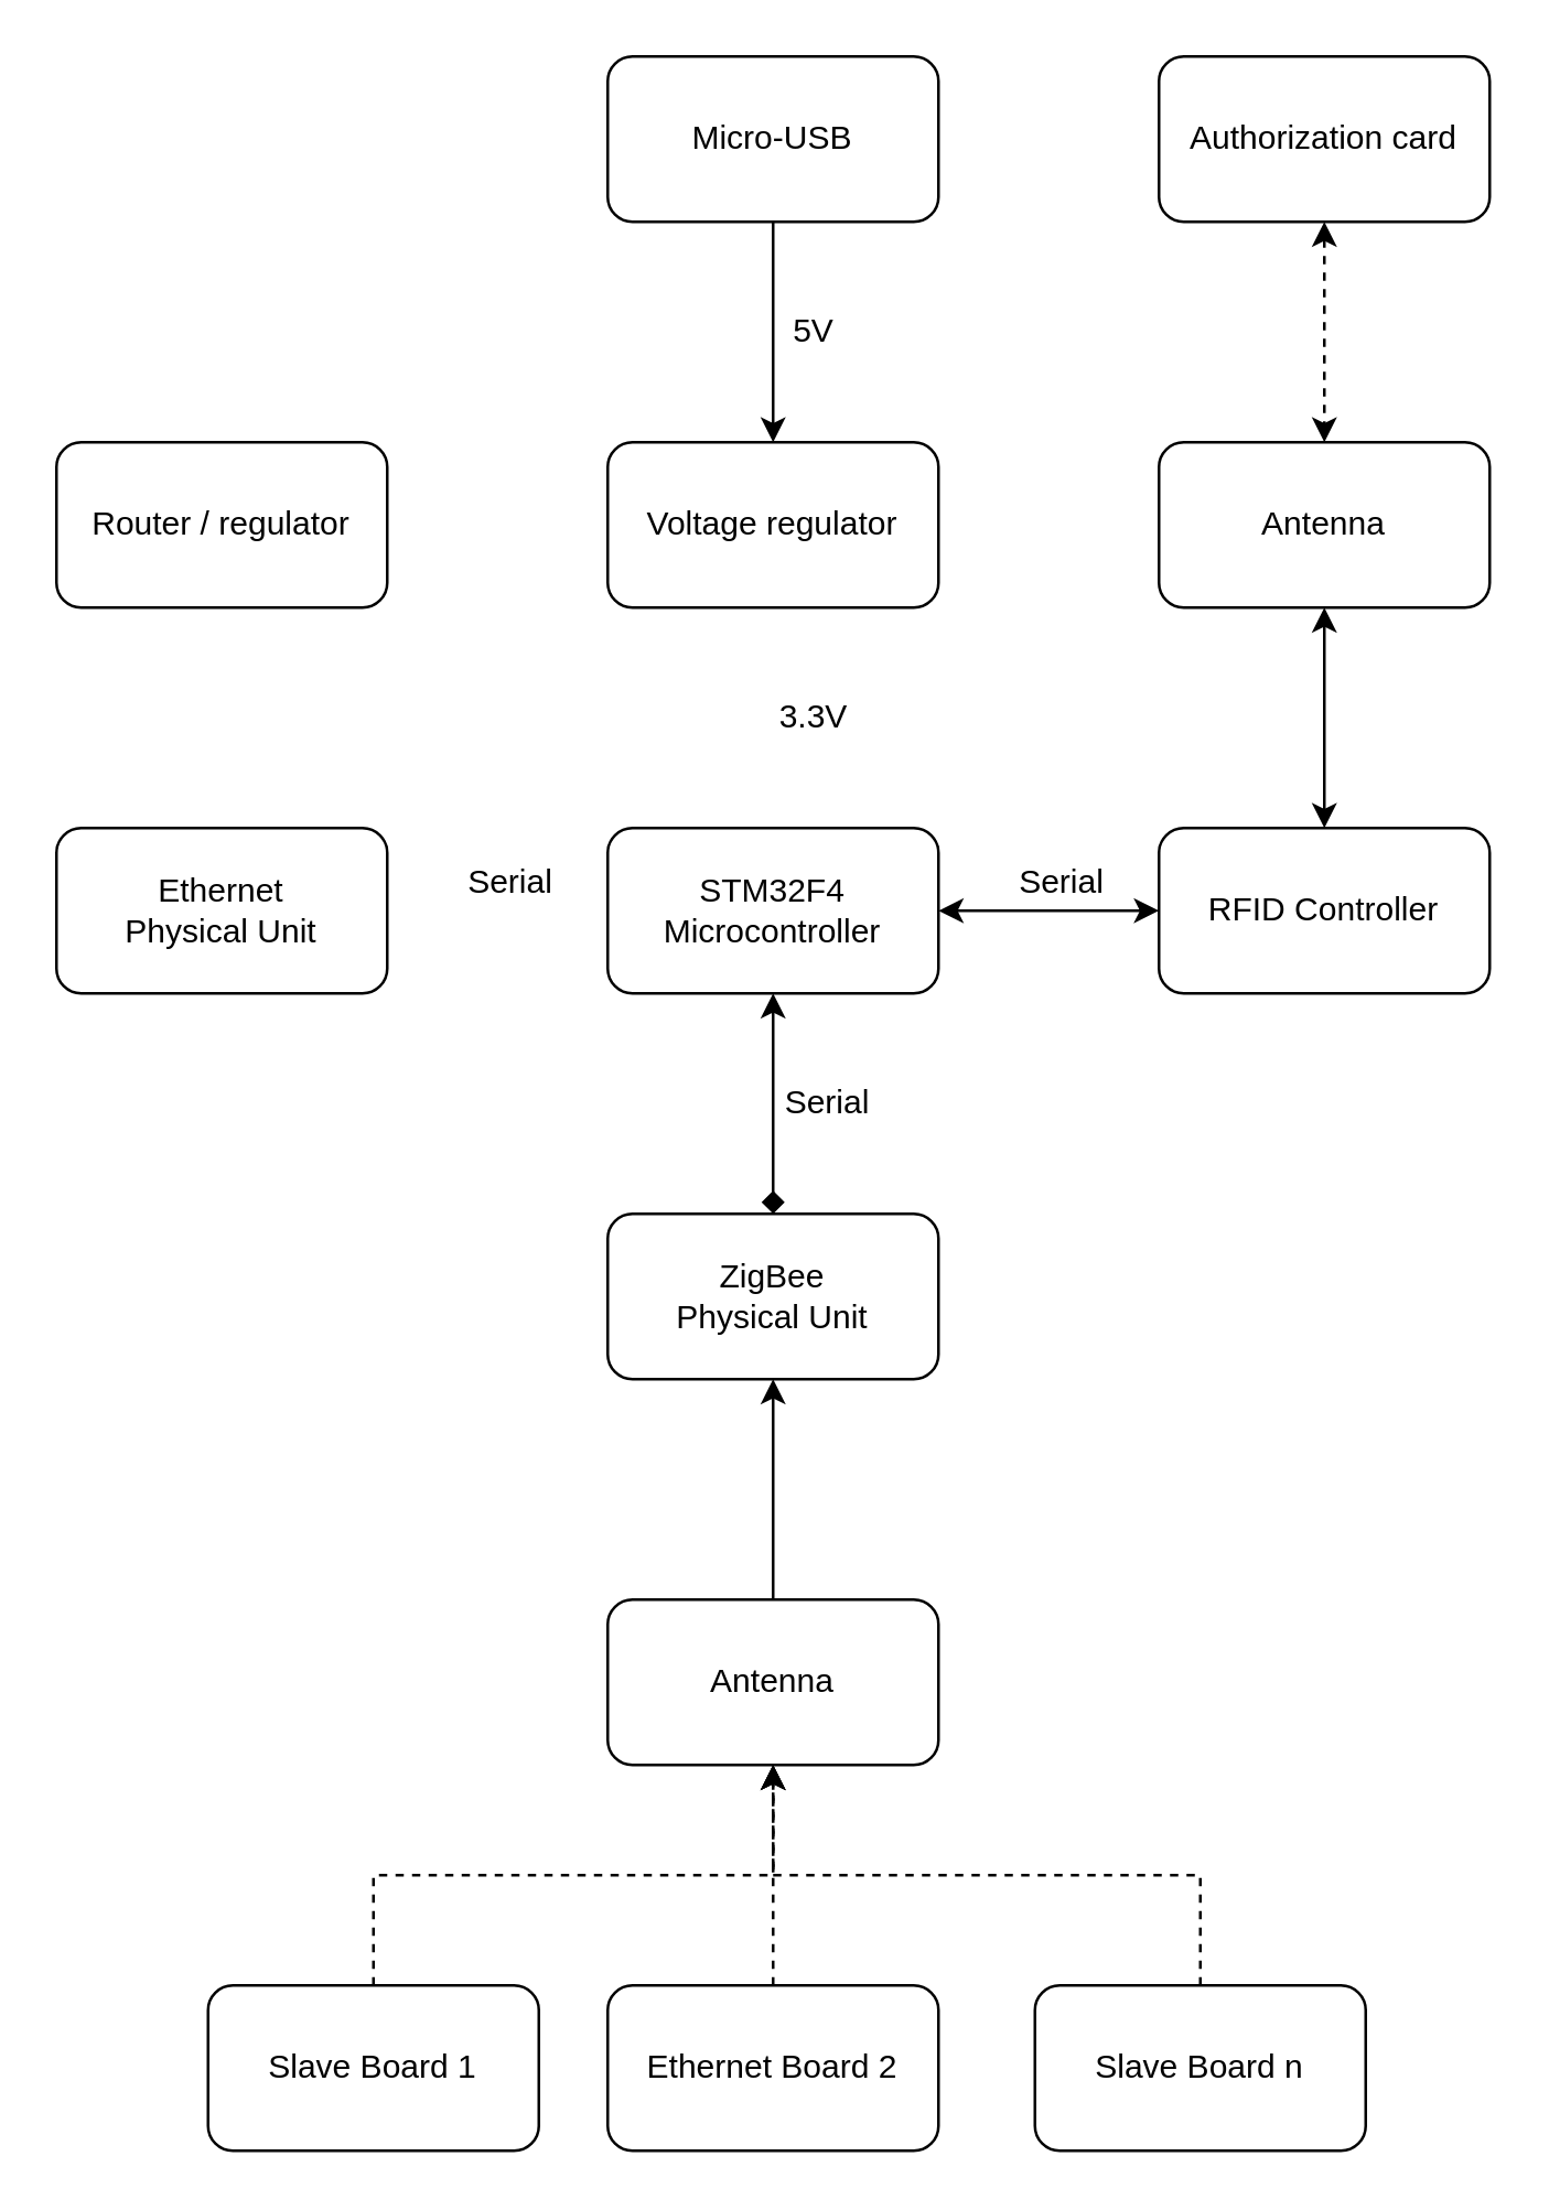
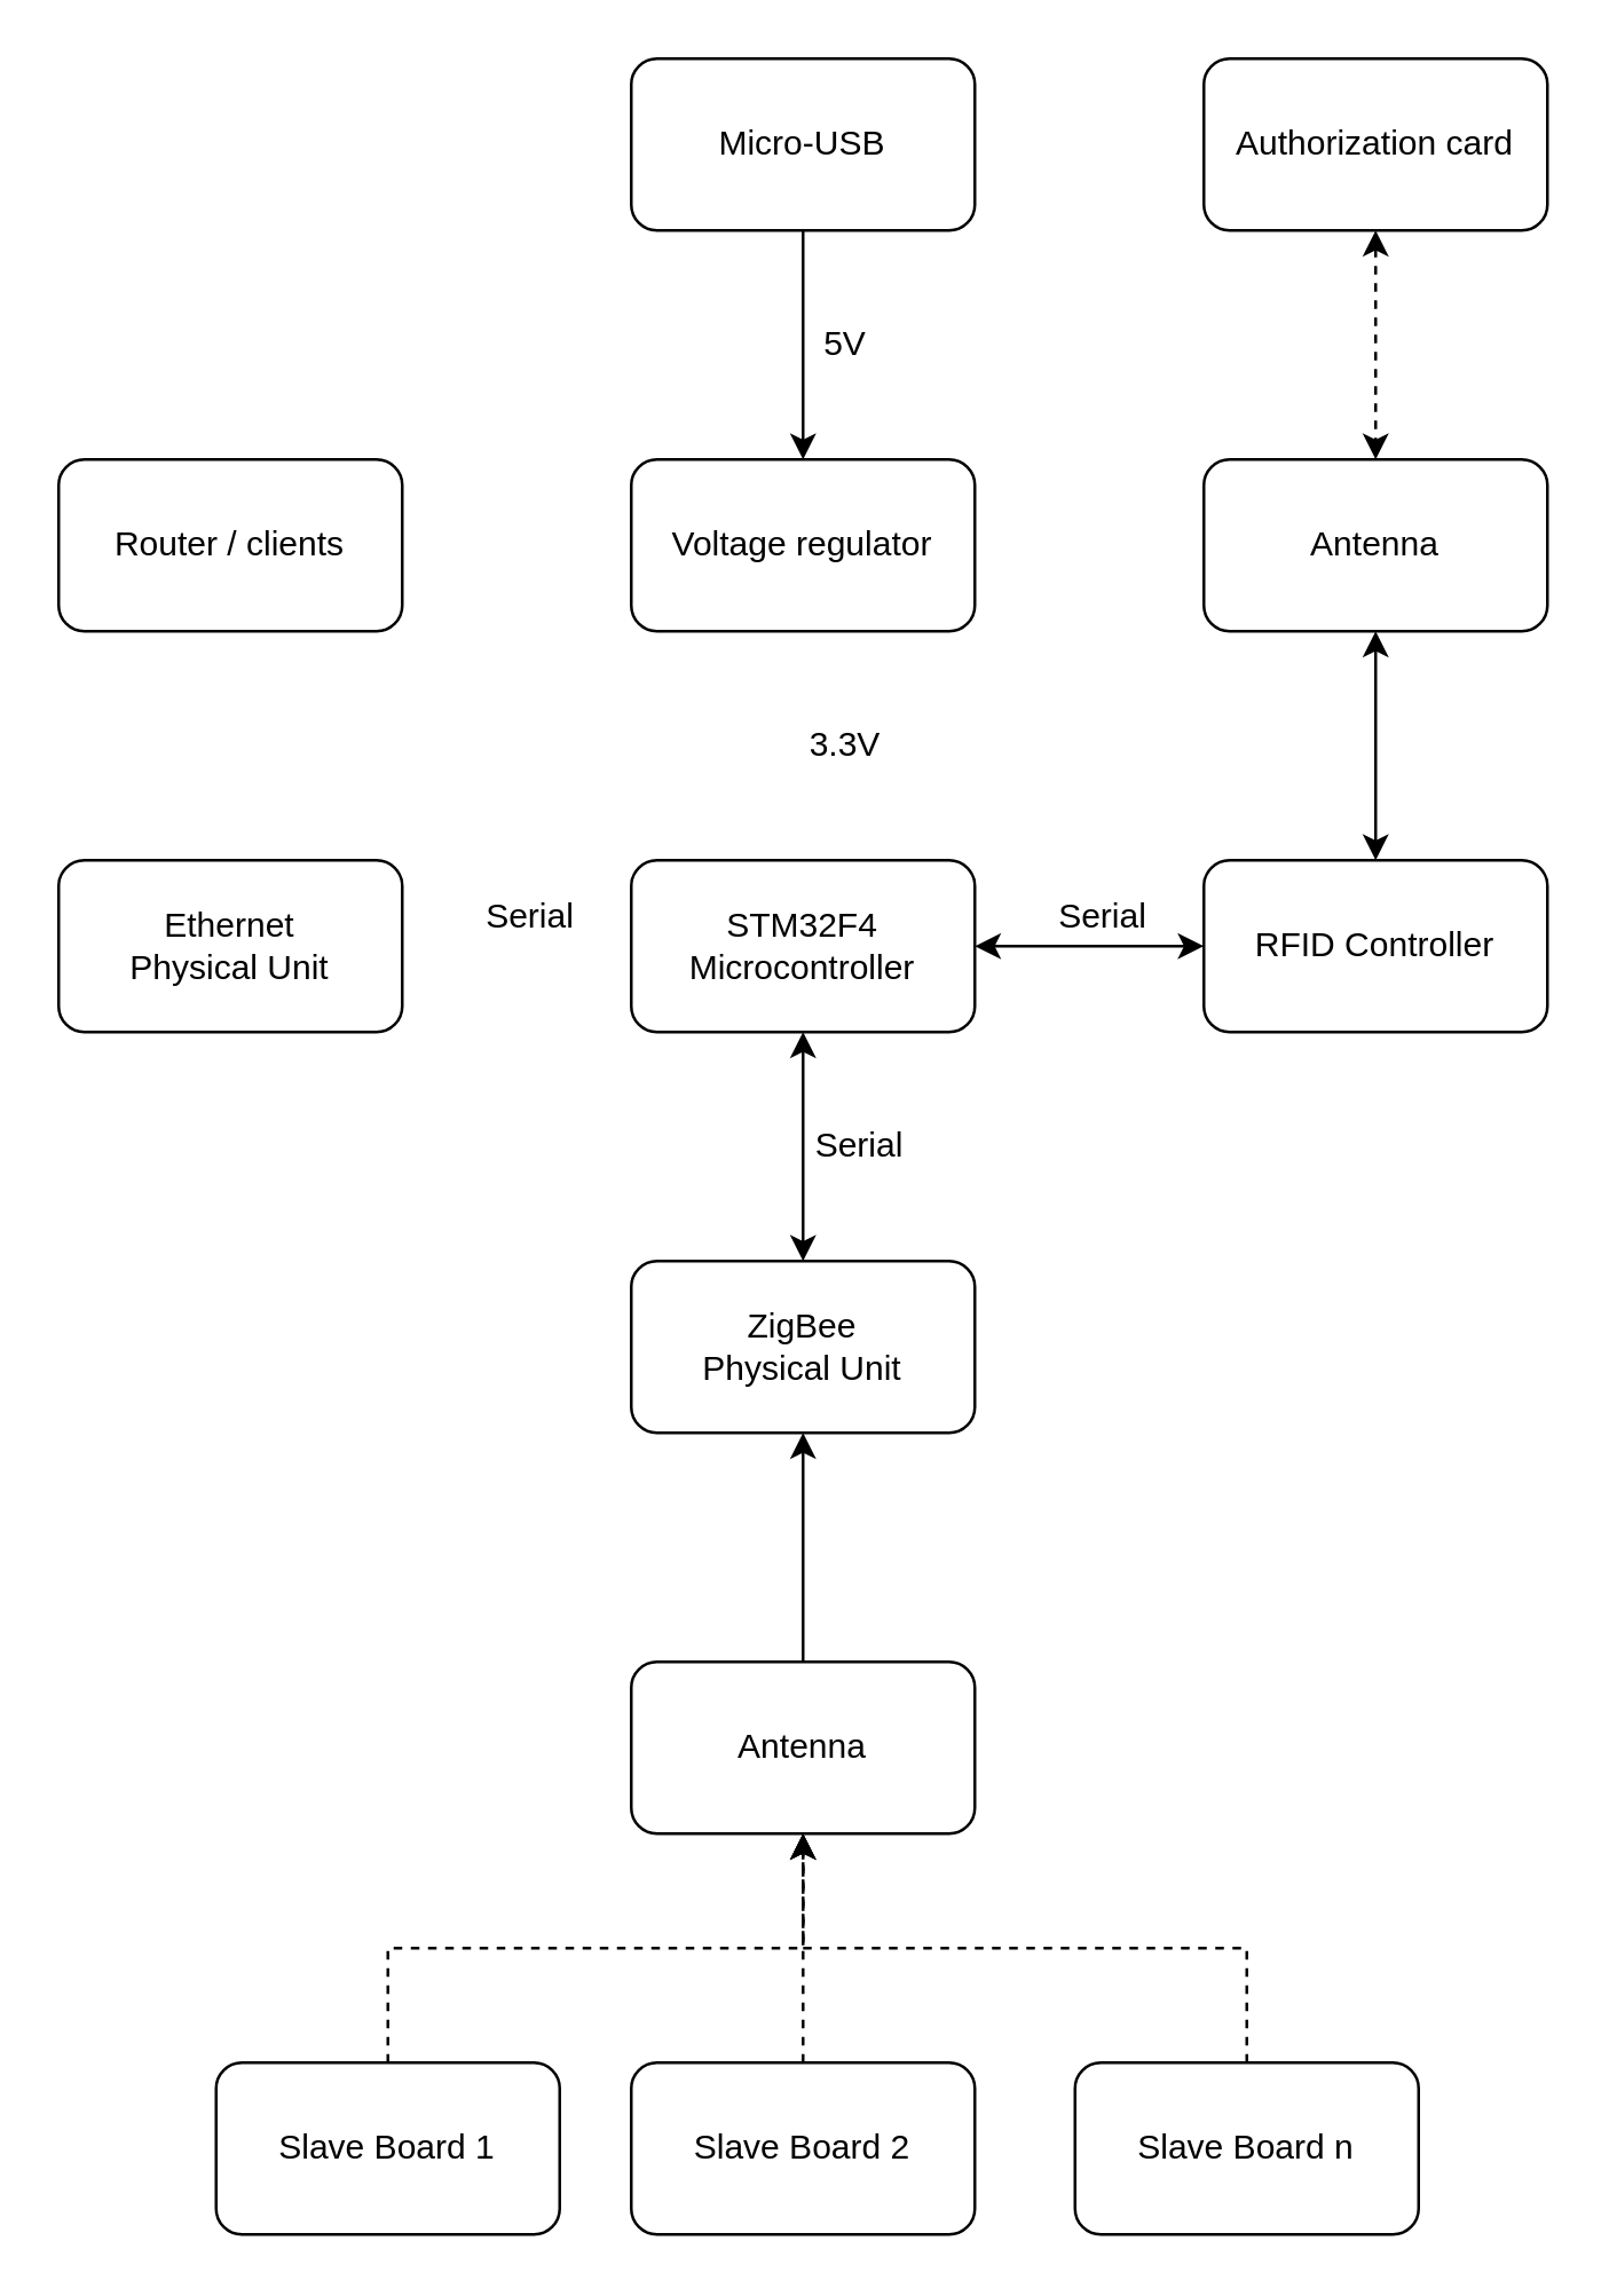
  <mxCell id="0" />
  <mxCell id="1" parent="0" />
  <mxCell id="2" value="" style="edgeStyle=orthogonalEdgeStyle;rounded=0;orthogonalLoop=1;jettySize=auto;html=1;" edge="1" parent="1" source="3" target="4"><mxGeometry relative="1" as="geometry" /></mxCell>
  <mxCell id="3" value="Micro-USB" style="rounded=1;whiteSpace=wrap;html=1;" vertex="1" parent="1"><mxGeometry x="220" y="20" width="120" height="60" as="geometry" /></mxCell>
  <mxCell id="4" value="Voltage regulator" style="whiteSpace=wrap;html=1;rounded=1;" vertex="1" parent="1"><mxGeometry x="220" y="160" width="120" height="60" as="geometry" /></mxCell>
- <mxCell id="5" value="" style="edgeStyle=orthogonalEdgeStyle;rounded=0;orthogonalLoop=1;jettySize=auto;html=1;startArrow=classic;startFill=1;endArrow=diamond;" edge="1" parent="1" source="7" target="10"><mxGeometry relative="1" as="geometry" /></mxCell>
+ <mxCell id="5" value="" style="edgeStyle=orthogonalEdgeStyle;rounded=0;orthogonalLoop=1;jettySize=auto;html=1;startArrow=classic;startFill=1;" edge="1" parent="1" source="7" target="10"><mxGeometry relative="1" as="geometry" /></mxCell>
  <mxCell id="6" value="" style="edgeStyle=orthogonalEdgeStyle;rounded=0;orthogonalLoop=1;jettySize=auto;html=1;startArrow=classic;startFill=1;" edge="1" parent="1" source="7" target="21"><mxGeometry relative="1" as="geometry" /></mxCell>
  <mxCell id="7" value="&lt;div&gt;STM32F4&lt;/div&gt;&lt;div&gt;Microcontroller&lt;br&gt;&lt;/div&gt;" style="whiteSpace=wrap;html=1;rounded=1;" vertex="1" parent="1"><mxGeometry x="220" y="300" width="120" height="60" as="geometry" /></mxCell>
  <mxCell id="8" value="5V" style="text;html=1;strokeColor=none;fillColor=none;align=center;verticalAlign=middle;whiteSpace=wrap;rounded=0;" vertex="1" parent="1"><mxGeometry x="275" y="110" width="40" height="20" as="geometry" /></mxCell>
  <mxCell id="9" value="&lt;div&gt;3.3V&lt;/div&gt;" style="text;html=1;strokeColor=none;fillColor=none;align=center;verticalAlign=middle;whiteSpace=wrap;rounded=0;" vertex="1" parent="1"><mxGeometry x="275" y="250" width="40" height="20" as="geometry" /></mxCell>
  <mxCell id="10" value="&lt;div&gt;ZigBee&lt;/div&gt;&lt;div&gt;Physical Unit&lt;br&gt;&lt;/div&gt;" style="whiteSpace=wrap;html=1;rounded=1;" vertex="1" parent="1"><mxGeometry x="220" y="440" width="120" height="60" as="geometry" /></mxCell>
  <mxCell id="11" style="edgeStyle=orthogonalEdgeStyle;rounded=0;orthogonalLoop=1;jettySize=auto;html=1;exitX=0.5;exitY=0;exitDx=0;exitDy=0;entryX=0.5;entryY=1;entryDx=0;entryDy=0;startArrow=none;startFill=0;" edge="1" parent="1" source="12" target="10"><mxGeometry relative="1" as="geometry" /></mxCell>
  <mxCell id="12" value="Antenna" style="whiteSpace=wrap;html=1;rounded=1;" vertex="1" parent="1"><mxGeometry x="220" y="580" width="120" height="60" as="geometry" /></mxCell>
  <mxCell id="13" value="&lt;div&gt;Serial&lt;/div&gt;" style="text;html=1;strokeColor=none;fillColor=none;align=center;verticalAlign=middle;whiteSpace=wrap;rounded=0;" vertex="1" parent="1"><mxGeometry x="280" y="390" width="40" height="20" as="geometry" /></mxCell>
  <mxCell id="14" style="edgeStyle=orthogonalEdgeStyle;rounded=0;orthogonalLoop=1;jettySize=auto;html=1;exitX=0.5;exitY=0;exitDx=0;exitDy=0;entryX=0.5;entryY=1;entryDx=0;entryDy=0;dashed=1;startArrow=none;startFill=0;" edge="1" parent="1" source="15" target="12"><mxGeometry relative="1" as="geometry" /></mxCell>
  <mxCell id="15" value="Slave Board 1" style="whiteSpace=wrap;html=1;rounded=1;" vertex="1" parent="1"><mxGeometry x="75" y="720" width="120" height="60" as="geometry" /></mxCell>
  <mxCell id="16" style="edgeStyle=orthogonalEdgeStyle;rounded=0;orthogonalLoop=1;jettySize=auto;html=1;exitX=0.5;exitY=0;exitDx=0;exitDy=0;entryX=0.5;entryY=1;entryDx=0;entryDy=0;dashed=1;startArrow=none;startFill=0;" edge="1" parent="1" source="17" target="12"><mxGeometry relative="1" as="geometry" /></mxCell>
- <mxCell id="17" value="Ethernet Board 2" style="whiteSpace=wrap;html=1;rounded=1;" vertex="1" parent="1"><mxGeometry x="220" y="720" width="120" height="60" as="geometry" /></mxCell>
+ <mxCell id="17" value="Slave Board 2" style="whiteSpace=wrap;html=1;rounded=1;" vertex="1" parent="1"><mxGeometry x="220" y="720" width="120" height="60" as="geometry" /></mxCell>
  <mxCell id="18" style="edgeStyle=orthogonalEdgeStyle;rounded=0;orthogonalLoop=1;jettySize=auto;html=1;exitX=0.5;exitY=0;exitDx=0;exitDy=0;entryX=0.5;entryY=1;entryDx=0;entryDy=0;dashed=1;startArrow=none;startFill=0;" edge="1" parent="1" source="19" target="12"><mxGeometry relative="1" as="geometry" /></mxCell>
  <mxCell id="19" value="Slave Board n" style="whiteSpace=wrap;html=1;rounded=1;" vertex="1" parent="1"><mxGeometry x="375" y="720" width="120" height="60" as="geometry" /></mxCell>
  <mxCell id="20" value="" style="edgeStyle=orthogonalEdgeStyle;rounded=0;orthogonalLoop=1;jettySize=auto;html=1;startArrow=classic;startFill=1;" edge="1" parent="1" source="21" target="22"><mxGeometry relative="1" as="geometry" /></mxCell>
  <mxCell id="21" value="RFID Controller" style="whiteSpace=wrap;html=1;rounded=1;" vertex="1" parent="1"><mxGeometry x="420" y="300" width="120" height="60" as="geometry" /></mxCell>
  <mxCell id="22" value="Antenna" style="whiteSpace=wrap;html=1;rounded=1;" vertex="1" parent="1"><mxGeometry x="420" y="160" width="120" height="60" as="geometry" /></mxCell>
  <mxCell id="23" style="edgeStyle=orthogonalEdgeStyle;rounded=0;orthogonalLoop=1;jettySize=auto;html=1;exitX=0.5;exitY=1;exitDx=0;exitDy=0;entryX=0.5;entryY=0;entryDx=0;entryDy=0;startArrow=classic;startFill=1;dashed=1;" edge="1" parent="1" source="24" target="22"><mxGeometry relative="1" as="geometry" /></mxCell>
  <mxCell id="24" value="Authorization card" style="whiteSpace=wrap;html=1;rounded=1;" vertex="1" parent="1"><mxGeometry x="420" y="20" width="120" height="60" as="geometry" /></mxCell>
  <mxCell id="25" value="&lt;div&gt;Ethernet&lt;/div&gt;&lt;div&gt;Physical Unit&lt;br&gt;&lt;/div&gt;" style="whiteSpace=wrap;html=1;rounded=1;" vertex="1" parent="1"><mxGeometry x="20" y="300" width="120" height="60" as="geometry" /></mxCell>
- <mxCell id="26" value="Router / regulator" style="whiteSpace=wrap;html=1;rounded=1;" vertex="1" parent="1"><mxGeometry x="20" y="160" width="120" height="60" as="geometry" /></mxCell>
+ <mxCell id="26" value="Router / clients" style="whiteSpace=wrap;html=1;rounded=1;" vertex="1" parent="1"><mxGeometry x="20" y="160" width="120" height="60" as="geometry" /></mxCell>
  <mxCell id="27" value="Serial" style="text;html=1;strokeColor=none;fillColor=none;align=center;verticalAlign=middle;whiteSpace=wrap;rounded=0;" vertex="1" parent="1"><mxGeometry x="365" y="310" width="40" height="20" as="geometry" /></mxCell>
  <mxCell id="28" value="Serial" style="text;html=1;strokeColor=none;fillColor=none;align=center;verticalAlign=middle;whiteSpace=wrap;rounded=0;" vertex="1" parent="1"><mxGeometry x="165" y="310" width="40" height="20" as="geometry" /></mxCell>
